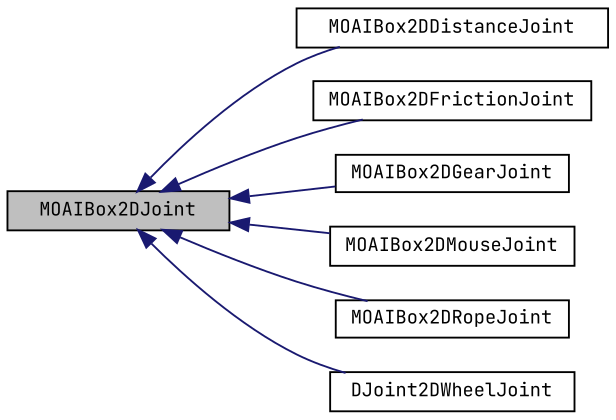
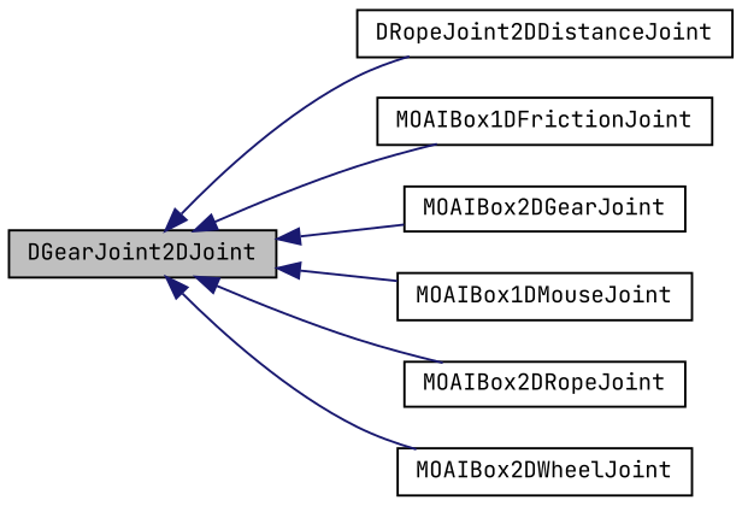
  digraph {
    fontname="JetBrains Mono"
    rankdir=LR
    node [color=black fillcolor=white fontname="JetBrains Mono" fontsize=10 shape=record style=filled]
    edge [color=midnightblue dir=back fontname="JetBrains Mono" fontsize=10 labelfontname=FreeSans labelfontsize=10 style=solid]
-   n1 [fillcolor=grey75 fontcolor=black height=0.2 label=MOAIBox2DJoint width=0.4]
-   n2 [height=0.2 label=MOAIBox2DDistanceJoint width=0.4]
-   n3 [height=0.2 label=MOAIBox2DFrictionJoint width=0.4]
+   n1 [fillcolor=grey75 fontcolor=black height=0.2 label=DGearJoint2DJoint width=0.4]
+   n2 [height=0.2 label=DRopeJoint2DDistanceJoint width=0.4]
+   n3 [height=0.2 label=MOAIBox1DFrictionJoint width=0.4]
    n4 [height=0.2 label=MOAIBox2DGearJoint width=0.4]
-   n5 [height=0.2 label=MOAIBox2DMouseJoint width=0.4]
+   n5 [height=0.2 label=MOAIBox1DMouseJoint width=0.4]
    n6 [height=0.2 label=MOAIBox2DRopeJoint width=0.4]
-   n7 [height=0.2 label=DJoint2DWheelJoint width=0.4]
+   n7 [height=0.2 label=MOAIBox2DWheelJoint width=0.4]
    n1 -> n2
    n1 -> n3
    n1 -> n4
    n1 -> n5
    n1 -> n6
    n1 -> n7
  }
